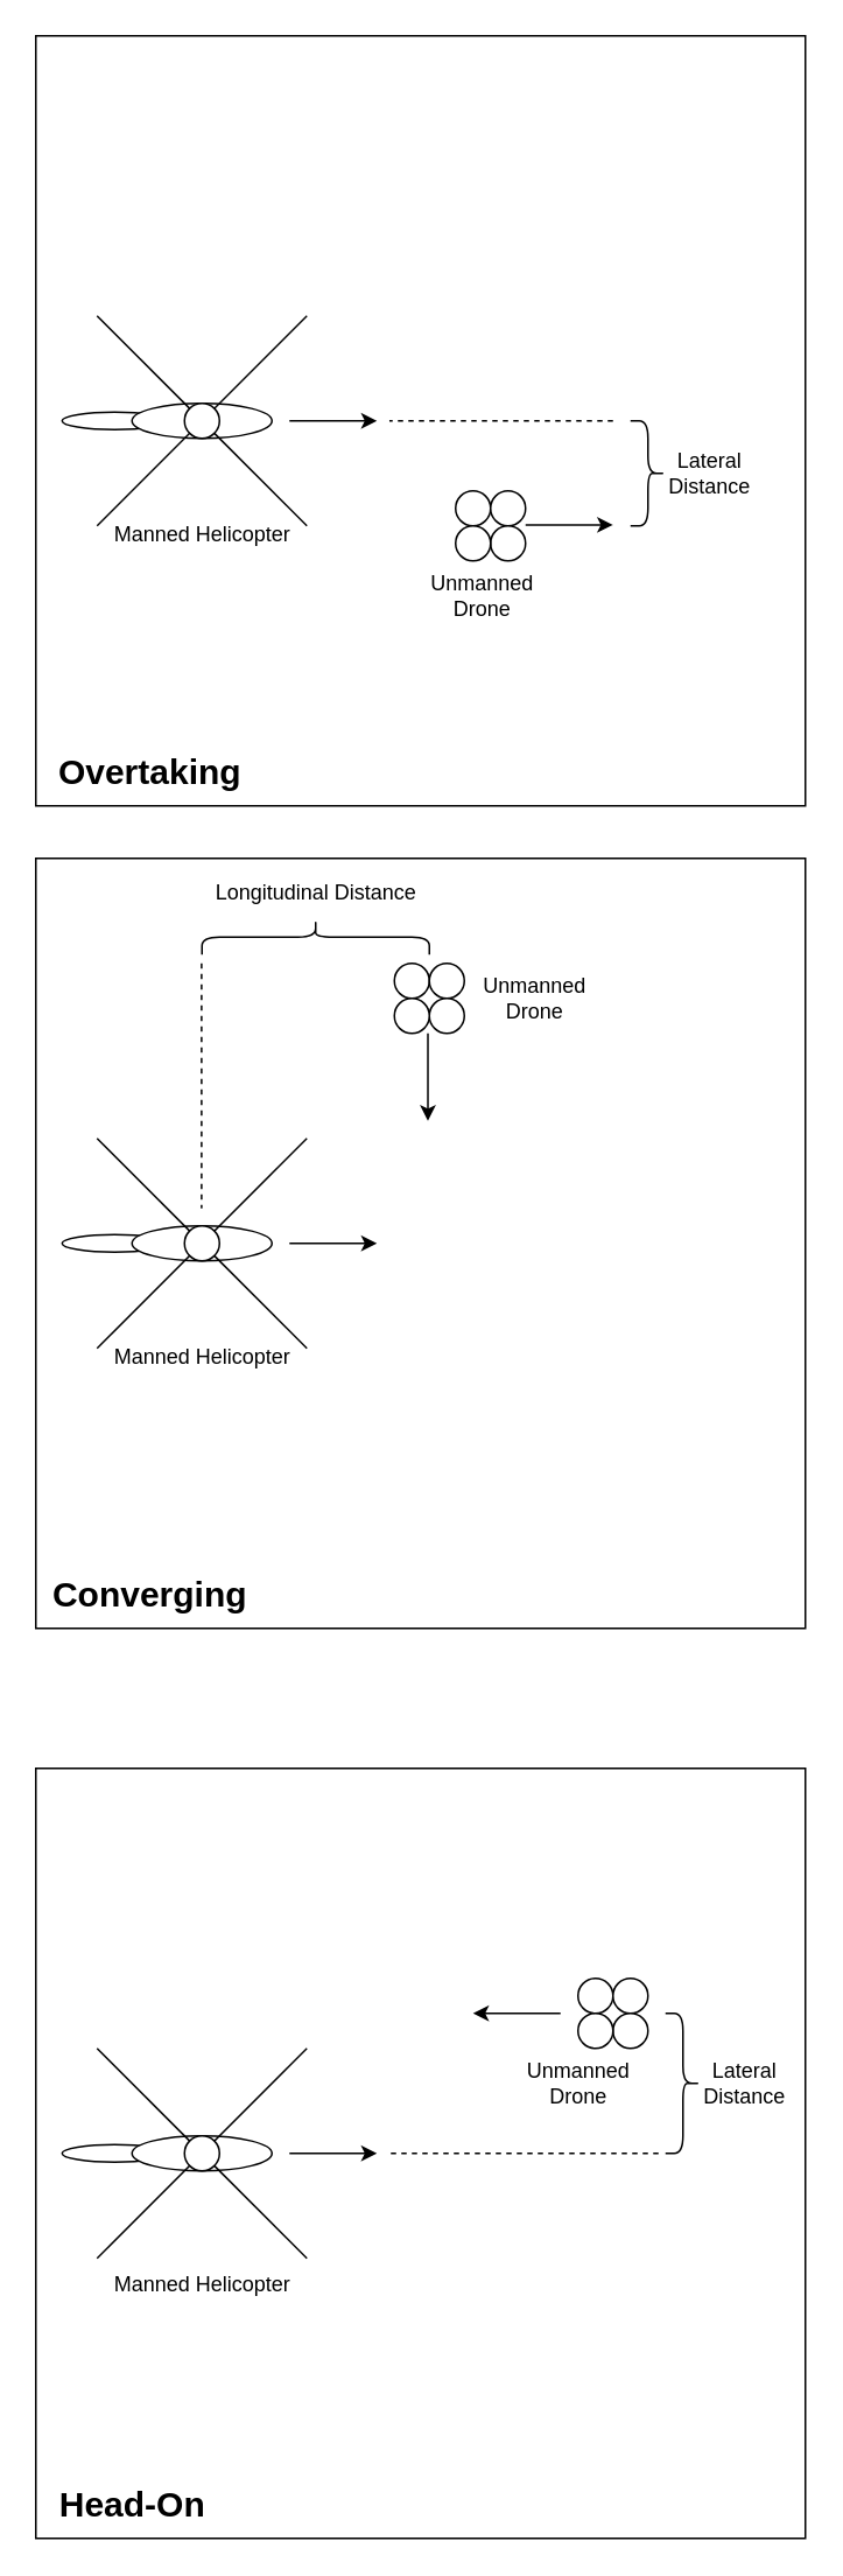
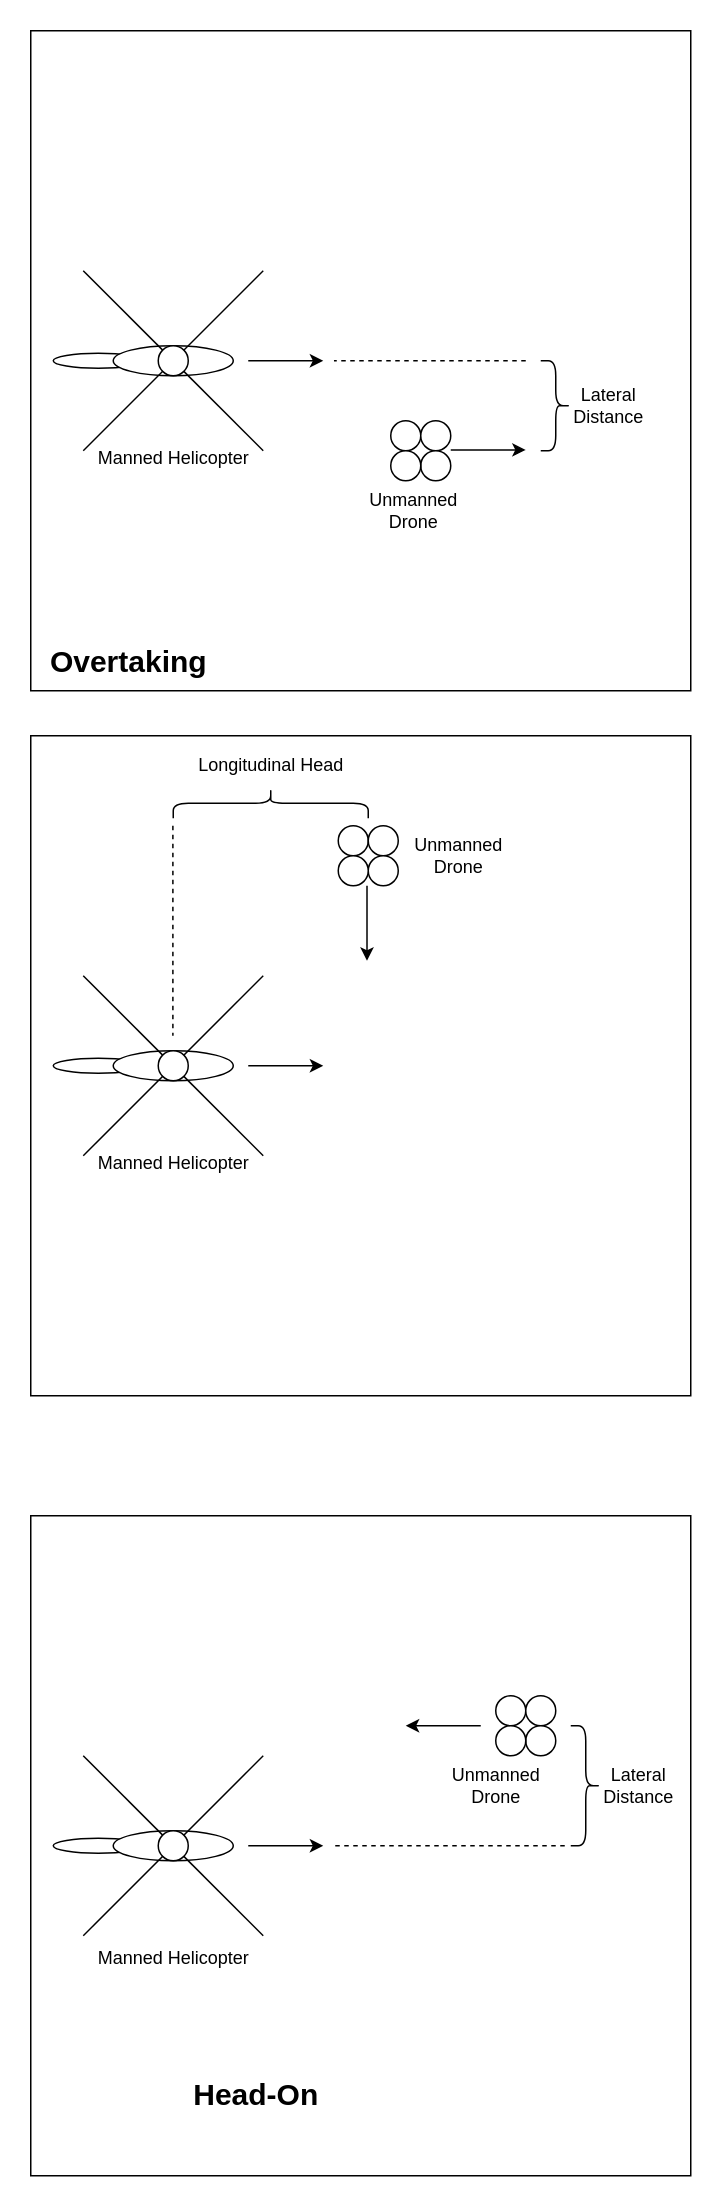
  <mxCell id="0" />
  <mxCell id="1" parent="0" />
  <mxCell id="2" value="" style="whiteSpace=wrap;html=1;aspect=fixed;" vertex="1" parent="1"><mxGeometry x="20" y="1010" width="440" height="440" as="geometry" /></mxCell>
  <mxCell id="3" value="" style="group" parent="1" vertex="1" connectable="0"><mxGeometry x="35" y="1170" width="140" height="140" as="geometry" /></mxCell>
  <mxCell id="4" value="" style="ellipse;whiteSpace=wrap;html=1;" parent="3" vertex="1"><mxGeometry y="55" width="60" height="10" as="geometry" /></mxCell>
  <mxCell id="5" value="" style="ellipse;whiteSpace=wrap;html=1;" parent="3" vertex="1"><mxGeometry x="40" y="50" width="80" height="20" as="geometry" /></mxCell>
  <mxCell id="6" value="" style="endArrow=none;html=1;startArrow=none;" parent="3" source="9" edge="1"><mxGeometry width="50" height="50" relative="1" as="geometry"><mxPoint x="140" y="120" as="sourcePoint" /><mxPoint x="20" as="targetPoint" /></mxGeometry></mxCell>
  <mxCell id="7" value="" style="endArrow=none;html=1;" parent="3" edge="1"><mxGeometry width="50" height="50" relative="1" as="geometry"><mxPoint x="20" y="120" as="sourcePoint" /><mxPoint x="140" as="targetPoint" /></mxGeometry></mxCell>
  <mxCell id="8" value="" style="endArrow=none;html=1;" parent="3" target="9" edge="1"><mxGeometry width="50" height="50" relative="1" as="geometry"><mxPoint x="140" y="120" as="sourcePoint" /><mxPoint x="20" as="targetPoint" /></mxGeometry></mxCell>
  <mxCell id="9" value="" style="ellipse;whiteSpace=wrap;html=1;" parent="3" vertex="1"><mxGeometry x="70" y="50" width="20" height="20" as="geometry" /></mxCell>
  <mxCell id="10" value="Manned Helicopter" style="text;html=1;align=center;verticalAlign=middle;resizable=0;points=[];autosize=1;strokeColor=none;fillColor=none;" parent="1" vertex="1"><mxGeometry x="55" y="1290" width="120" height="30" as="geometry" /></mxCell>
  <mxCell id="11" value="" style="ellipse;whiteSpace=wrap;html=1;aspect=fixed;" parent="1" vertex="1"><mxGeometry x="240" y="620" width="20" height="20" as="geometry" /></mxCell>
  <mxCell id="12" value="" style="ellipse;whiteSpace=wrap;html=1;aspect=fixed;" parent="1" vertex="1"><mxGeometry x="260" y="620" width="20" height="20" as="geometry" /></mxCell>
  <mxCell id="13" value="" style="ellipse;whiteSpace=wrap;html=1;aspect=fixed;" parent="1" vertex="1"><mxGeometry x="260" y="640" width="20" height="20" as="geometry" /></mxCell>
  <mxCell id="14" value="" style="ellipse;whiteSpace=wrap;html=1;aspect=fixed;" parent="1" vertex="1"><mxGeometry x="240" y="640" width="20" height="20" as="geometry" /></mxCell>
  <mxCell id="15" value="" style="endArrow=classic;html=1;" parent="1" edge="1"><mxGeometry width="50" height="50" relative="1" as="geometry"><mxPoint x="260" y="670" as="sourcePoint" /><mxPoint x="260" y="710" as="targetPoint" /></mxGeometry></mxCell>
  <mxCell id="16" value="Unmanned&lt;br&gt;Drone" style="text;html=1;align=center;verticalAlign=middle;resizable=0;points=[];autosize=1;strokeColor=none;fillColor=none;" parent="1" vertex="1"><mxGeometry x="280" y="590" width="80" height="40" as="geometry" /></mxCell>
  <mxCell id="17" value="" style="endArrow=classic;html=1;" parent="1" edge="1"><mxGeometry width="50" height="50" relative="1" as="geometry"><mxPoint x="165" y="1230" as="sourcePoint" /><mxPoint x="215" y="1230" as="targetPoint" /></mxGeometry></mxCell>
  <mxCell id="18" value="" style="ellipse;whiteSpace=wrap;html=1;aspect=fixed;" parent="1" vertex="1"><mxGeometry x="330" y="1130" width="20" height="20" as="geometry" /></mxCell>
  <mxCell id="19" value="" style="ellipse;whiteSpace=wrap;html=1;aspect=fixed;" parent="1" vertex="1"><mxGeometry x="350" y="1130" width="20" height="20" as="geometry" /></mxCell>
  <mxCell id="20" value="" style="ellipse;whiteSpace=wrap;html=1;aspect=fixed;" parent="1" vertex="1"><mxGeometry x="350" y="1150" width="20" height="20" as="geometry" /></mxCell>
  <mxCell id="21" value="" style="ellipse;whiteSpace=wrap;html=1;aspect=fixed;" parent="1" vertex="1"><mxGeometry x="330" y="1150" width="20" height="20" as="geometry" /></mxCell>
  <mxCell id="22" value="" style="endArrow=classic;html=1;" parent="1" edge="1"><mxGeometry width="50" height="50" relative="1" as="geometry"><mxPoint x="320" y="1150" as="sourcePoint" /><mxPoint x="270" y="1150" as="targetPoint" /></mxGeometry></mxCell>
  <mxCell id="23" value="Unmanned&lt;br&gt;Drone" style="text;html=1;align=center;verticalAlign=middle;resizable=0;points=[];autosize=1;strokeColor=none;fillColor=none;" parent="1" vertex="1"><mxGeometry x="290" y="1170" width="80" height="40" as="geometry" /></mxCell>
  <mxCell id="24" value="" style="whiteSpace=wrap;html=1;aspect=fixed;" vertex="1" parent="1"><mxGeometry x="20" y="490" width="440" height="440" as="geometry" /></mxCell>
  <mxCell id="25" value="" style="group" vertex="1" connectable="0" parent="1"><mxGeometry x="35" y="650" width="140" height="140" as="geometry" /></mxCell>
  <mxCell id="26" value="" style="ellipse;whiteSpace=wrap;html=1;" vertex="1" parent="25"><mxGeometry y="55" width="60" height="10" as="geometry" /></mxCell>
  <mxCell id="27" value="" style="ellipse;whiteSpace=wrap;html=1;" vertex="1" parent="25"><mxGeometry x="40" y="50" width="80" height="20" as="geometry" /></mxCell>
  <mxCell id="28" value="" style="endArrow=none;html=1;startArrow=none;" edge="1" parent="25" source="31"><mxGeometry width="50" height="50" relative="1" as="geometry"><mxPoint x="140" y="120" as="sourcePoint" /><mxPoint x="20" as="targetPoint" /></mxGeometry></mxCell>
  <mxCell id="29" value="" style="endArrow=none;html=1;" edge="1" parent="25"><mxGeometry width="50" height="50" relative="1" as="geometry"><mxPoint x="20" y="120" as="sourcePoint" /><mxPoint x="140" as="targetPoint" /></mxGeometry></mxCell>
  <mxCell id="30" value="" style="endArrow=none;html=1;" edge="1" parent="25" target="31"><mxGeometry width="50" height="50" relative="1" as="geometry"><mxPoint x="140" y="120" as="sourcePoint" /><mxPoint x="20" as="targetPoint" /></mxGeometry></mxCell>
  <mxCell id="31" value="" style="ellipse;whiteSpace=wrap;html=1;" vertex="1" parent="25"><mxGeometry x="70" y="50" width="20" height="20" as="geometry" /></mxCell>
  <mxCell id="32" value="Manned Helicopter" style="text;html=1;align=center;verticalAlign=middle;resizable=0;points=[];autosize=1;strokeColor=none;fillColor=none;" vertex="1" parent="1"><mxGeometry x="55" y="760" width="120" height="30" as="geometry" /></mxCell>
  <mxCell id="33" value="" style="endArrow=classic;html=1;" edge="1" parent="1"><mxGeometry width="50" height="50" relative="1" as="geometry"><mxPoint x="165" y="710" as="sourcePoint" /><mxPoint x="215" y="710" as="targetPoint" /></mxGeometry></mxCell>
  <mxCell id="34" value="" style="ellipse;whiteSpace=wrap;html=1;aspect=fixed;" vertex="1" parent="1"><mxGeometry x="225" y="550" width="20" height="20" as="geometry" /></mxCell>
  <mxCell id="35" value="" style="ellipse;whiteSpace=wrap;html=1;aspect=fixed;" vertex="1" parent="1"><mxGeometry x="245" y="550" width="20" height="20" as="geometry" /></mxCell>
  <mxCell id="36" value="" style="ellipse;whiteSpace=wrap;html=1;aspect=fixed;" vertex="1" parent="1"><mxGeometry x="245" y="570" width="20" height="20" as="geometry" /></mxCell>
  <mxCell id="37" value="" style="ellipse;whiteSpace=wrap;html=1;aspect=fixed;" vertex="1" parent="1"><mxGeometry x="225" y="570" width="20" height="20" as="geometry" /></mxCell>
  <mxCell id="38" value="" style="endArrow=classic;html=1;" edge="1" parent="1"><mxGeometry width="50" height="50" relative="1" as="geometry"><mxPoint x="244.17" y="590" as="sourcePoint" /><mxPoint x="244.17" y="640" as="targetPoint" /></mxGeometry></mxCell>
  <mxCell id="39" value="Unmanned&lt;br&gt;Drone" style="text;html=1;align=center;verticalAlign=middle;resizable=0;points=[];autosize=1;strokeColor=none;fillColor=none;" vertex="1" parent="1"><mxGeometry x="265" y="550" width="80" height="40" as="geometry" /></mxCell>
  <mxCell id="40" value="" style="shape=curlyBracket;whiteSpace=wrap;html=1;rounded=1;flipH=1;labelPosition=right;verticalLabelPosition=middle;align=left;verticalAlign=middle;rotation=-90;" vertex="1" parent="1"><mxGeometry x="170" y="470" width="20" height="130" as="geometry" /></mxCell>
- <mxCell id="41" value="Longitudinal Distance" style="text;html=1;align=center;verticalAlign=middle;resizable=0;points=[];autosize=1;strokeColor=none;fillColor=none;" vertex="1" parent="1"><mxGeometry x="110" y="495" width="140" height="30" as="geometry" /></mxCell>
+ <mxCell id="41" value="Longitudinal Head" style="text;html=1;align=center;verticalAlign=middle;resizable=0;points=[];autosize=1;strokeColor=none;fillColor=none;" vertex="1" parent="1"><mxGeometry x="110" y="495" width="140" height="30" as="geometry" /></mxCell>
  <mxCell id="42" value="" style="shape=curlyBracket;whiteSpace=wrap;html=1;rounded=1;flipH=1;labelPosition=right;verticalLabelPosition=middle;align=left;verticalAlign=middle;rotation=0;" vertex="1" parent="1"><mxGeometry x="380" y="1150" width="20" height="80" as="geometry" /></mxCell>
  <mxCell id="43" value="Lateral&lt;br&gt;Distance" style="text;html=1;align=center;verticalAlign=middle;resizable=0;points=[];autosize=1;strokeColor=none;fillColor=none;" vertex="1" parent="1"><mxGeometry x="390" y="1170" width="70" height="40" as="geometry" /></mxCell>
  <mxCell id="44" value="" style="endArrow=none;html=1;dashed=1;endFill=0;" edge="1" parent="1"><mxGeometry width="50" height="50" relative="1" as="geometry"><mxPoint x="223" y="1230" as="sourcePoint" /><mxPoint x="378" y="1230" as="targetPoint" /></mxGeometry></mxCell>
  <mxCell id="45" value="" style="endArrow=none;html=1;dashed=1;endFill=0;" edge="1" parent="1"><mxGeometry width="50" height="50" relative="1" as="geometry"><mxPoint x="114.76" y="550" as="sourcePoint" /><mxPoint x="114.76" y="690" as="targetPoint" /></mxGeometry></mxCell>
- <mxCell id="46" value="Head-On" style="text;html=1;align=center;verticalAlign=middle;resizable=0;points=[];autosize=1;strokeColor=none;fillColor=none;fontSize=20;fontStyle=1" vertex="1" parent="1"><mxGeometry x="20" y="1410" width="110" height="40" as="geometry" /></mxCell>
+ <mxCell id="46" value="Head-On" style="text;html=1;align=center;verticalAlign=middle;resizable=0;points=[];autosize=1;strokeColor=none;fillColor=none;fontSize=20;fontStyle=1" vertex="1" parent="1"><mxGeometry x="115" y="1375" width="110" height="40" as="geometry" /></mxCell>
  <mxCell id="47" value="" style="ellipse;whiteSpace=wrap;html=1;aspect=fixed;" vertex="1" parent="1"><mxGeometry x="240" y="150" width="20" height="20" as="geometry" /></mxCell>
  <mxCell id="48" value="" style="ellipse;whiteSpace=wrap;html=1;aspect=fixed;" vertex="1" parent="1"><mxGeometry x="260" y="150" width="20" height="20" as="geometry" /></mxCell>
  <mxCell id="49" value="" style="ellipse;whiteSpace=wrap;html=1;aspect=fixed;" vertex="1" parent="1"><mxGeometry x="260" y="170" width="20" height="20" as="geometry" /></mxCell>
  <mxCell id="50" value="" style="ellipse;whiteSpace=wrap;html=1;aspect=fixed;" vertex="1" parent="1"><mxGeometry x="240" y="170" width="20" height="20" as="geometry" /></mxCell>
  <mxCell id="51" value="" style="endArrow=classic;html=1;" edge="1" parent="1"><mxGeometry width="50" height="50" relative="1" as="geometry"><mxPoint x="260" y="200" as="sourcePoint" /><mxPoint x="260" y="240" as="targetPoint" /></mxGeometry></mxCell>
  <mxCell id="52" value="Unmanned&lt;br&gt;Drone" style="text;html=1;align=center;verticalAlign=middle;resizable=0;points=[];autosize=1;strokeColor=none;fillColor=none;" vertex="1" parent="1"><mxGeometry x="280" y="120" width="80" height="40" as="geometry" /></mxCell>
  <mxCell id="53" value="" style="whiteSpace=wrap;html=1;aspect=fixed;" vertex="1" parent="1"><mxGeometry x="20" y="20" width="440" height="440" as="geometry" /></mxCell>
  <mxCell id="54" value="" style="group" vertex="1" connectable="0" parent="1"><mxGeometry x="35" y="180" width="140" height="140" as="geometry" /></mxCell>
  <mxCell id="55" value="" style="ellipse;whiteSpace=wrap;html=1;" vertex="1" parent="54"><mxGeometry y="55" width="60" height="10" as="geometry" /></mxCell>
  <mxCell id="56" value="" style="ellipse;whiteSpace=wrap;html=1;" vertex="1" parent="54"><mxGeometry x="40" y="50" width="80" height="20" as="geometry" /></mxCell>
  <mxCell id="57" value="" style="endArrow=none;html=1;startArrow=none;" edge="1" parent="54" source="60"><mxGeometry width="50" height="50" relative="1" as="geometry"><mxPoint x="140" y="120" as="sourcePoint" /><mxPoint x="20" as="targetPoint" /></mxGeometry></mxCell>
  <mxCell id="58" value="" style="endArrow=none;html=1;" edge="1" parent="54"><mxGeometry width="50" height="50" relative="1" as="geometry"><mxPoint x="20" y="120" as="sourcePoint" /><mxPoint x="140" as="targetPoint" /></mxGeometry></mxCell>
  <mxCell id="59" value="" style="endArrow=none;html=1;" edge="1" parent="54" target="60"><mxGeometry width="50" height="50" relative="1" as="geometry"><mxPoint x="140" y="120" as="sourcePoint" /><mxPoint x="20" as="targetPoint" /></mxGeometry></mxCell>
  <mxCell id="60" value="" style="ellipse;whiteSpace=wrap;html=1;" vertex="1" parent="54"><mxGeometry x="70" y="50" width="20" height="20" as="geometry" /></mxCell>
  <mxCell id="61" value="Manned Helicopter" style="text;html=1;align=center;verticalAlign=middle;resizable=0;points=[];autosize=1;strokeColor=none;fillColor=none;" vertex="1" parent="1"><mxGeometry x="55" y="290" width="120" height="30" as="geometry" /></mxCell>
  <mxCell id="62" value="" style="endArrow=classic;html=1;" edge="1" parent="1"><mxGeometry width="50" height="50" relative="1" as="geometry"><mxPoint x="165" y="240" as="sourcePoint" /><mxPoint x="215" y="240" as="targetPoint" /></mxGeometry></mxCell>
  <mxCell id="63" value="" style="ellipse;whiteSpace=wrap;html=1;aspect=fixed;" vertex="1" parent="1"><mxGeometry x="260" y="280" width="20" height="20" as="geometry" /></mxCell>
  <mxCell id="64" value="" style="ellipse;whiteSpace=wrap;html=1;aspect=fixed;" vertex="1" parent="1"><mxGeometry x="280" y="280" width="20" height="20" as="geometry" /></mxCell>
  <mxCell id="65" value="" style="ellipse;whiteSpace=wrap;html=1;aspect=fixed;" vertex="1" parent="1"><mxGeometry x="280" y="300" width="20" height="20" as="geometry" /></mxCell>
  <mxCell id="66" value="" style="ellipse;whiteSpace=wrap;html=1;aspect=fixed;" vertex="1" parent="1"><mxGeometry x="260" y="300" width="20" height="20" as="geometry" /></mxCell>
  <mxCell id="67" value="" style="endArrow=classic;html=1;" edge="1" parent="1"><mxGeometry width="50" height="50" relative="1" as="geometry"><mxPoint x="300" y="299.43" as="sourcePoint" /><mxPoint x="350" y="299.43" as="targetPoint" /></mxGeometry></mxCell>
  <mxCell id="68" value="Unmanned&lt;br&gt;Drone" style="text;html=1;align=center;verticalAlign=middle;resizable=0;points=[];autosize=1;strokeColor=none;fillColor=none;" vertex="1" parent="1"><mxGeometry x="235" y="320" width="80" height="40" as="geometry" /></mxCell>
  <mxCell id="69" value="" style="endArrow=none;html=1;dashed=1;endFill=0;" edge="1" parent="1"><mxGeometry width="50" height="50" relative="1" as="geometry"><mxPoint x="350" y="240" as="sourcePoint" /><mxPoint x="222.15" y="240" as="targetPoint" /></mxGeometry></mxCell>
  <mxCell id="70" value="" style="shape=curlyBracket;whiteSpace=wrap;html=1;rounded=1;flipH=1;labelPosition=right;verticalLabelPosition=middle;align=left;verticalAlign=middle;rotation=0;" vertex="1" parent="1"><mxGeometry x="360" y="240" width="20" height="60" as="geometry" /></mxCell>
  <mxCell id="71" value="Lateral&lt;br&gt;Distance" style="text;html=1;align=center;verticalAlign=middle;resizable=0;points=[];autosize=1;strokeColor=none;fillColor=none;" vertex="1" parent="1"><mxGeometry x="370" y="250" width="70" height="40" as="geometry" /></mxCell>
- <mxCell id="72" value="Converging" style="text;html=1;align=center;verticalAlign=middle;resizable=0;points=[];autosize=1;strokeColor=none;fillColor=none;fontSize=20;fontStyle=1" vertex="1" parent="1"><mxGeometry x="20" y="890" width="130" height="40" as="geometry" /></mxCell>
  <mxCell id="73" value="Overtaking" style="text;html=1;align=center;verticalAlign=middle;resizable=0;points=[];autosize=1;strokeColor=none;fillColor=none;fontSize=20;fontStyle=1" vertex="1" parent="1"><mxGeometry x="20" y="420" width="130" height="40" as="geometry" /></mxCell>
